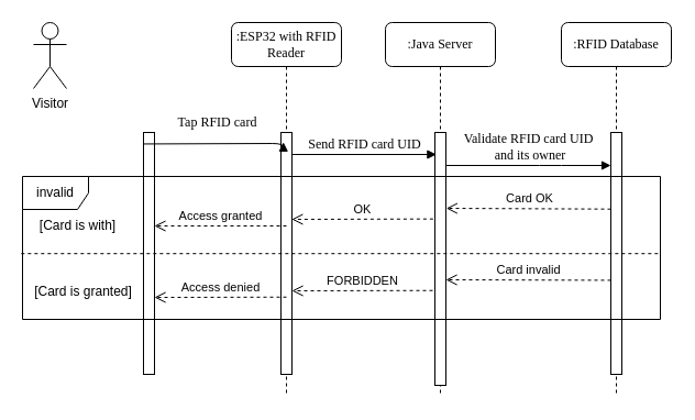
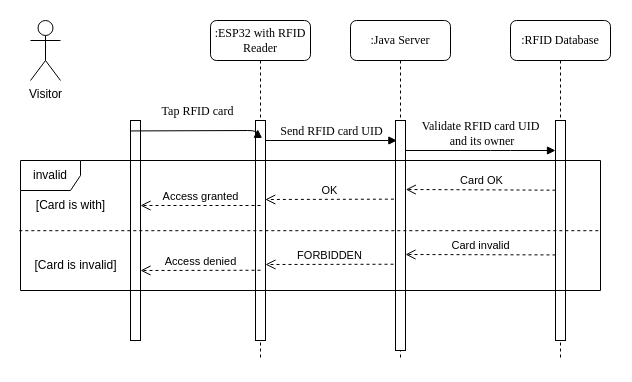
  <mxCell id="0" />
  <mxCell id="1" parent="0" />
  <mxCell id="2" value=":Java Server" style="shape=umlLifeline;perimeter=lifelinePerimeter;whiteSpace=wrap;html=1;container=1;collapsible=0;recursiveResize=0;outlineConnect=0;rounded=1;shadow=0;comic=0;labelBackgroundColor=none;strokeWidth=1;fontFamily=Verdana;fontSize=12;align=center;" parent="1" vertex="1"><mxGeometry x="350" y="20" width="100" height="340" as="geometry" /></mxCell>
  <mxCell id="3" value="" style="html=1;points=[];perimeter=orthogonalPerimeter;rounded=0;shadow=0;comic=0;labelBackgroundColor=none;strokeWidth=1;fontFamily=Verdana;fontSize=12;align=center;" parent="2" vertex="1"><mxGeometry x="45" y="100" width="10" height="230" as="geometry" /></mxCell>
  <mxCell id="4" value=":RFID Database" style="shape=umlLifeline;perimeter=lifelinePerimeter;whiteSpace=wrap;html=1;container=1;collapsible=0;recursiveResize=0;outlineConnect=0;rounded=1;shadow=0;comic=0;labelBackgroundColor=none;strokeWidth=1;fontFamily=Verdana;fontSize=12;align=center;" parent="1" vertex="1"><mxGeometry x="510" y="20" width="100" height="340" as="geometry" /></mxCell>
  <mxCell id="5" value="" style="html=1;points=[];perimeter=orthogonalPerimeter;rounded=0;shadow=0;comic=0;labelBackgroundColor=none;strokeWidth=1;fontFamily=Verdana;fontSize=12;align=center;" parent="4" vertex="1"><mxGeometry x="45" y="100" width="10" height="220" as="geometry" /></mxCell>
  <mxCell id="6" value="Card OK" style="html=1;verticalAlign=bottom;endArrow=open;dashed=1;endSize=8;edgeStyle=elbowEdgeStyle;elbow=vertical;curved=0;rounded=0;entryX=1.029;entryY=0.299;entryDx=0;entryDy=0;entryPerimeter=0;" edge="1" parent="4" target="3"><mxGeometry relative="1" as="geometry"><mxPoint x="45" y="169.69" as="sourcePoint" /><mxPoint x="-90" y="170" as="targetPoint" /></mxGeometry></mxCell>
  <mxCell id="7" value=":ESP32 with RFID Reader" style="shape=umlLifeline;perimeter=lifelinePerimeter;whiteSpace=wrap;html=1;container=1;collapsible=0;recursiveResize=0;outlineConnect=0;rounded=1;shadow=0;comic=0;labelBackgroundColor=none;strokeWidth=1;fontFamily=Verdana;fontSize=12;align=center;" parent="1" vertex="1"><mxGeometry x="210" y="20" width="100" height="340" as="geometry" /></mxCell>
  <mxCell id="8" value="" style="html=1;points=[];perimeter=orthogonalPerimeter;rounded=0;shadow=0;comic=0;labelBackgroundColor=none;strokeWidth=1;fontFamily=Verdana;fontSize=12;align=center;" parent="7" vertex="1"><mxGeometry x="45" y="100" width="10" height="220" as="geometry" /></mxCell>
  <mxCell id="9" value="Send RFID card UID" style="html=1;verticalAlign=bottom;endArrow=block;labelBackgroundColor=none;fontFamily=Verdana;fontSize=12;edgeStyle=elbowEdgeStyle;elbow=vertical;entryX=0.138;entryY=0.086;entryDx=0;entryDy=0;entryPerimeter=0;" parent="1" source="8" target="3" edge="1"><mxGeometry relative="1" as="geometry"><mxPoint x="330" y="130" as="sourcePoint" /><mxPoint x="380" y="140" as="targetPoint" /><Array as="points"><mxPoint x="395" y="140" /></Array></mxGeometry></mxCell>
  <mxCell id="10" value="Validate RFID card UID&lt;br&gt;&amp;nbsp;and its owner" style="html=1;verticalAlign=bottom;endArrow=block;labelBackgroundColor=none;fontFamily=Verdana;fontSize=12;edgeStyle=elbowEdgeStyle;elbow=vertical;" parent="1" source="3" edge="1"><mxGeometry x="-0.002" relative="1" as="geometry"><mxPoint x="480" y="140" as="sourcePoint" /><mxPoint x="555" y="150" as="targetPoint" /><Array as="points"><mxPoint x="500" y="150" /></Array><mxPoint as="offset" /></mxGeometry></mxCell>
  <mxCell id="11" value="Visitor" style="shape=umlActor;verticalLabelPosition=bottom;verticalAlign=top;html=1;outlineConnect=0;" vertex="1" parent="1"><mxGeometry x="30" y="20" width="30" height="60" as="geometry" /></mxCell>
  <mxCell id="12" value="" style="html=1;points=[];perimeter=orthogonalPerimeter;rounded=0;shadow=0;comic=0;labelBackgroundColor=none;strokeWidth=1;fontFamily=Verdana;fontSize=12;align=center;" vertex="1" parent="1"><mxGeometry x="130" y="120" width="10" height="220" as="geometry" /></mxCell>
  <mxCell id="13" value="Tap RFID card" style="html=1;verticalAlign=bottom;endArrow=block;labelBackgroundColor=none;fontFamily=Verdana;fontSize=12;edgeStyle=elbowEdgeStyle;elbow=vertical;entryX=0.223;entryY=0.04;entryDx=0;entryDy=0;entryPerimeter=0;" edge="1" parent="1" target="8"><mxGeometry x="0.037" y="10" relative="1" as="geometry"><mxPoint x="130" y="130.44" as="sourcePoint" /><mxPoint x="250" y="130" as="targetPoint" /><mxPoint as="offset" /></mxGeometry></mxCell>
  <mxCell id="14" value="invalid" style="shape=umlFrame;whiteSpace=wrap;html=1;pointerEvents=0;" vertex="1" parent="1"><mxGeometry x="20" y="160" width="580" height="130" as="geometry" /></mxCell>
  <mxCell id="15" value="[Card is with]" style="text;html=1;align=center;verticalAlign=middle;resizable=0;points=[];autosize=1;strokeColor=none;fillColor=none;" vertex="1" parent="1"><mxGeometry x="20" y="190" width="100" height="30" as="geometry" /></mxCell>
- <mxCell id="16" value="[Card is granted]" style="text;html=1;align=center;verticalAlign=middle;resizable=0;points=[];autosize=1;strokeColor=none;fillColor=none;" vertex="1" parent="1"><mxGeometry x="20" y="250" width="110" height="30" as="geometry" /></mxCell>
+ <mxCell id="16" value="[Card is invalid]" style="text;html=1;align=center;verticalAlign=middle;resizable=0;points=[];autosize=1;strokeColor=none;fillColor=none;" vertex="1" parent="1"><mxGeometry x="20" y="250" width="110" height="30" as="geometry" /></mxCell>
  <mxCell id="17" value="OK" style="html=1;verticalAlign=bottom;endArrow=open;dashed=1;endSize=8;edgeStyle=elbowEdgeStyle;elbow=vertical;curved=0;rounded=0;exitX=-0.162;exitY=0.342;exitDx=0;exitDy=0;exitPerimeter=0;entryX=0.981;entryY=0.358;entryDx=0;entryDy=0;entryPerimeter=0;" edge="1" parent="1" source="3" target="8"><mxGeometry relative="1" as="geometry"><mxPoint x="390" y="199" as="sourcePoint" /><mxPoint x="270" y="200" as="targetPoint" /></mxGeometry></mxCell>
  <mxCell id="18" value="Access granted" style="html=1;verticalAlign=bottom;endArrow=open;dashed=1;endSize=8;edgeStyle=elbowEdgeStyle;elbow=vertical;curved=0;rounded=0;" edge="1" parent="1"><mxGeometry relative="1" as="geometry"><mxPoint x="260" y="205" as="sourcePoint" /><mxPoint x="140" y="205" as="targetPoint" /></mxGeometry></mxCell>
  <mxCell id="19" value="" style="endArrow=none;dashed=1;html=1;rounded=0;entryX=1;entryY=0.54;entryDx=0;entryDy=0;entryPerimeter=0;exitX=-0.002;exitY=0.54;exitDx=0;exitDy=0;exitPerimeter=0;" edge="1" parent="1" source="14" target="14"><mxGeometry width="50" height="50" relative="1" as="geometry"><mxPoint x="310" y="260" as="sourcePoint" /><mxPoint x="360" y="210" as="targetPoint" /></mxGeometry></mxCell>
  <mxCell id="20" value="Card invalid" style="html=1;verticalAlign=bottom;endArrow=open;dashed=1;endSize=8;edgeStyle=elbowEdgeStyle;elbow=vertical;curved=0;rounded=0;entryX=1.029;entryY=0.299;entryDx=0;entryDy=0;entryPerimeter=0;" edge="1" parent="1"><mxGeometry relative="1" as="geometry"><mxPoint x="555" y="254.43" as="sourcePoint" /><mxPoint x="405" y="253.74" as="targetPoint" /></mxGeometry></mxCell>
  <mxCell id="21" value="FORBIDDEN" style="html=1;verticalAlign=bottom;endArrow=open;dashed=1;endSize=8;edgeStyle=elbowEdgeStyle;elbow=vertical;curved=0;rounded=0;exitX=-0.162;exitY=0.342;exitDx=0;exitDy=0;exitPerimeter=0;entryX=0.981;entryY=0.358;entryDx=0;entryDy=0;entryPerimeter=0;" edge="1" parent="1"><mxGeometry relative="1" as="geometry"><mxPoint x="393" y="263.74" as="sourcePoint" /><mxPoint x="265" y="263.74" as="targetPoint" /></mxGeometry></mxCell>
  <mxCell id="22" value="Access denied" style="html=1;verticalAlign=bottom;endArrow=open;dashed=1;endSize=8;edgeStyle=elbowEdgeStyle;elbow=vertical;curved=0;rounded=0;" edge="1" parent="1"><mxGeometry relative="1" as="geometry"><mxPoint x="260" y="269.74" as="sourcePoint" /><mxPoint x="140" y="269.74" as="targetPoint" /></mxGeometry></mxCell>
